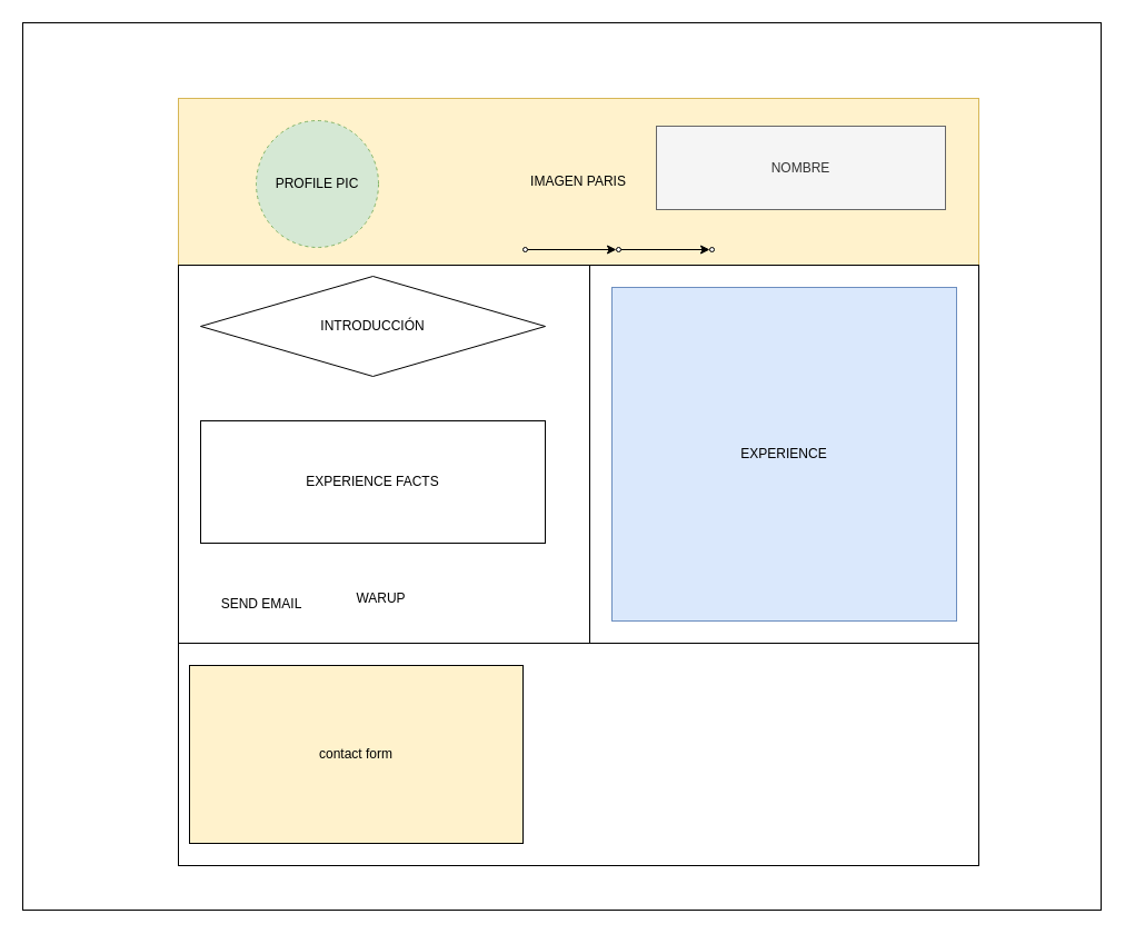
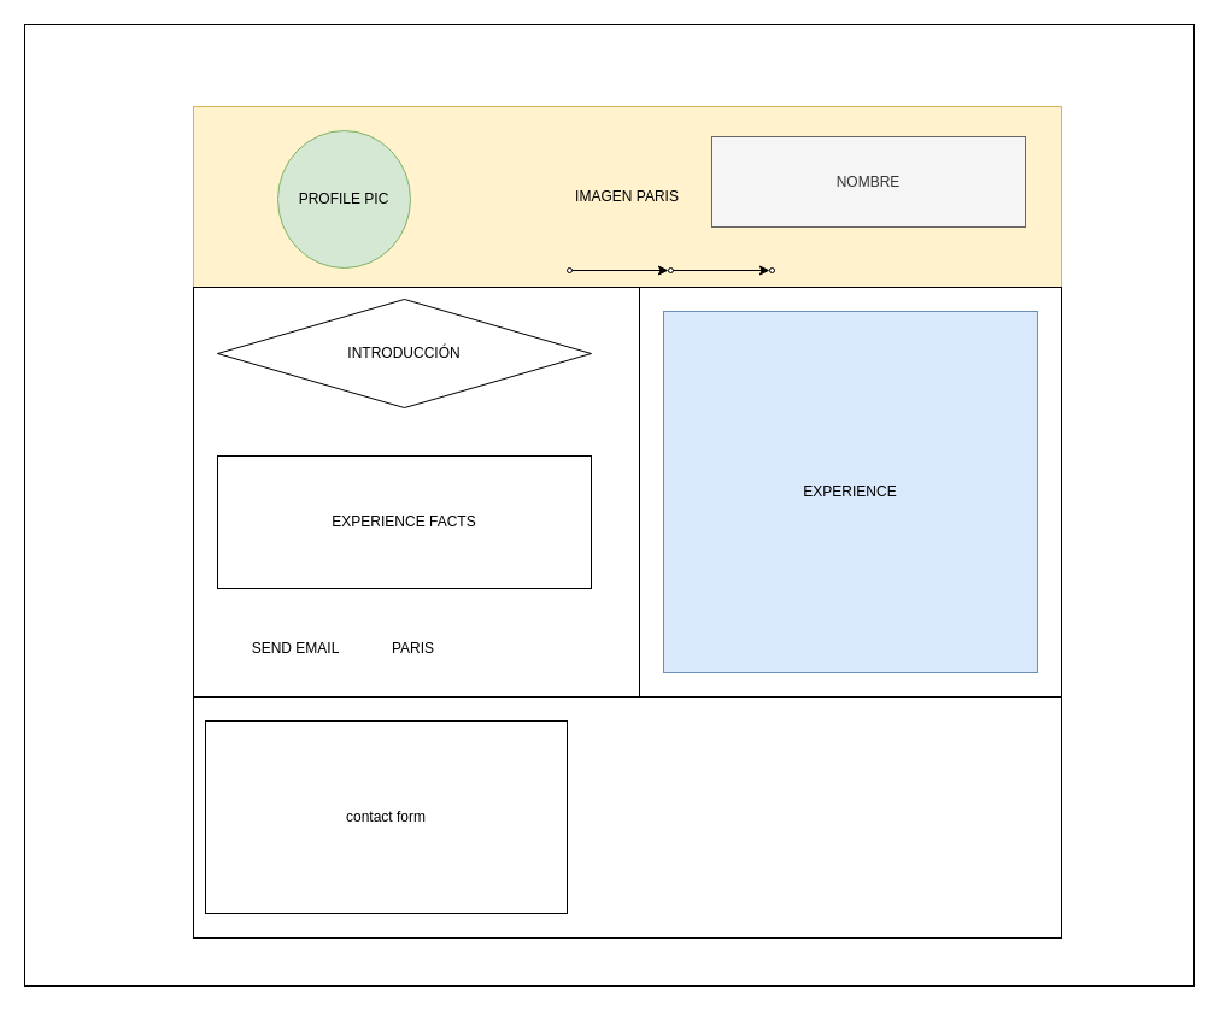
  <mxCell id="0" />
  <mxCell id="1" parent="0" />
  <mxCell id="2" value="" style="rounded=0;whiteSpace=wrap;html=1;" vertex="1" parent="1"><mxGeometry x="20" y="20" width="970" height="798" as="geometry" /></mxCell>
  <mxCell id="3" value="IMAGEN PARIS&lt;br&gt;" style="rounded=0;whiteSpace=wrap;html=1;fillColor=#fff2cc;strokeColor=#d6b656;" vertex="1" parent="1"><mxGeometry x="160" y="88" width="720" height="150" as="geometry" /></mxCell>
- <mxCell id="4" value="PROFILE PIC" style="ellipse;whiteSpace=wrap;html=1;fillColor=#d5e8d4;strokeColor=#82b366;dashed=1;" vertex="1" parent="1"><mxGeometry x="230" y="108" width="110" height="114" as="geometry" /></mxCell>
+ <mxCell id="4" value="PROFILE PIC" style="ellipse;whiteSpace=wrap;html=1;fillColor=#d5e8d4;strokeColor=#82b366;" vertex="1" parent="1"><mxGeometry x="230" y="108" width="110" height="114" as="geometry" /></mxCell>
  <mxCell id="5" value="NOMBRE" style="text;html=1;align=center;verticalAlign=middle;whiteSpace=wrap;rounded=0;fillColor=#f5f5f5;strokeColor=#666666;fontColor=#333333;" vertex="1" parent="1"><mxGeometry x="590" y="113" width="260" height="75" as="geometry" /></mxCell>
  <mxCell id="6" value="" style="rounded=0;whiteSpace=wrap;html=1;" vertex="1" parent="1"><mxGeometry x="160" y="578" width="720" height="200" as="geometry" /></mxCell>
- <mxCell id="7" value="contact form" style="rounded=0;whiteSpace=wrap;html=1;fillColor=#fff2cc;" vertex="1" parent="1"><mxGeometry x="170" y="598" width="300" height="160" as="geometry" /></mxCell>
+ <mxCell id="7" value="contact form" style="rounded=0;whiteSpace=wrap;html=1;" vertex="1" parent="1"><mxGeometry x="170" y="598" width="300" height="160" as="geometry" /></mxCell>
  <mxCell id="8" value="" style="rounded=0;whiteSpace=wrap;html=1;" vertex="1" parent="1"><mxGeometry x="160" y="238" width="370" height="340" as="geometry" /></mxCell>
  <mxCell id="9" value="" style="rounded=0;whiteSpace=wrap;html=1;" vertex="1" parent="1"><mxGeometry x="530" y="238" width="350" height="340" as="geometry" /></mxCell>
  <mxCell id="10" value="EXPERIENCE FACTS" style="rounded=0;whiteSpace=wrap;html=1;" vertex="1" parent="1"><mxGeometry x="180" y="378" width="310" height="110" as="geometry" /></mxCell>
- <mxCell id="11" value="SEND EMAIL" style="text;html=1;strokeColor=none;fillColor=none;align=center;verticalAlign=middle;whiteSpace=wrap;rounded=0;" vertex="1" parent="1"><mxGeometry x="190" y="533" width="90" height="20" as="geometry" /></mxCell>
+ <mxCell id="11" value="SEND EMAIL" style="text;html=1;strokeColor=none;fillColor=none;align=center;verticalAlign=middle;whiteSpace=wrap;rounded=0;" vertex="1" parent="1"><mxGeometry x="200" y="528" width="90" height="20" as="geometry" /></mxCell>
  <mxCell id="12" value="EXPERIENCE" style="text;html=1;strokeColor=#6c8ebf;fillColor=#dae8fc;align=center;verticalAlign=middle;whiteSpace=wrap;rounded=0;" vertex="1" parent="1"><mxGeometry x="550" y="258" width="310" height="300" as="geometry" /></mxCell>
  <mxCell id="13" value="INTRODUCCIÓN" style="rhombus;whiteSpace=wrap;html=1;" vertex="1" parent="1"><mxGeometry x="180" y="248" width="310" height="90" as="geometry" /></mxCell>
- <mxCell id="14" value="WARUP" style="text;html=1;strokeColor=none;fillColor=none;align=center;verticalAlign=middle;whiteSpace=wrap;rounded=0;" vertex="1" parent="1"><mxGeometry x="315" y="528" width="55" height="20" as="geometry" /></mxCell>
+ <mxCell id="14" value="PARIS" style="text;html=1;strokeColor=none;fillColor=none;align=center;verticalAlign=middle;whiteSpace=wrap;rounded=0;" vertex="1" parent="1"><mxGeometry x="315" y="528" width="55" height="20" as="geometry" /></mxCell>
  <mxCell id="15" value="" style="edgeStyle=orthogonalEdgeStyle;rounded=0;orthogonalLoop=1;jettySize=auto;html=1;" edge="1" parent="1" source="16" target="18"><mxGeometry relative="1" as="geometry" /></mxCell>
  <mxCell id="16" value="" style="ellipse;whiteSpace=wrap;html=1;aspect=fixed;" vertex="1" parent="1"><mxGeometry x="470" y="222" width="4" height="4" as="geometry" /></mxCell>
  <mxCell id="17" value="" style="edgeStyle=orthogonalEdgeStyle;rounded=0;orthogonalLoop=1;jettySize=auto;html=1;" edge="1" parent="1" source="18" target="19"><mxGeometry relative="1" as="geometry" /></mxCell>
  <mxCell id="18" value="" style="ellipse;whiteSpace=wrap;html=1;aspect=fixed;" vertex="1" parent="1"><mxGeometry x="554" y="222" width="4" height="4" as="geometry" /></mxCell>
  <mxCell id="19" value="" style="ellipse;whiteSpace=wrap;html=1;aspect=fixed;" vertex="1" parent="1"><mxGeometry x="638" y="222" width="4" height="4" as="geometry" /></mxCell>
